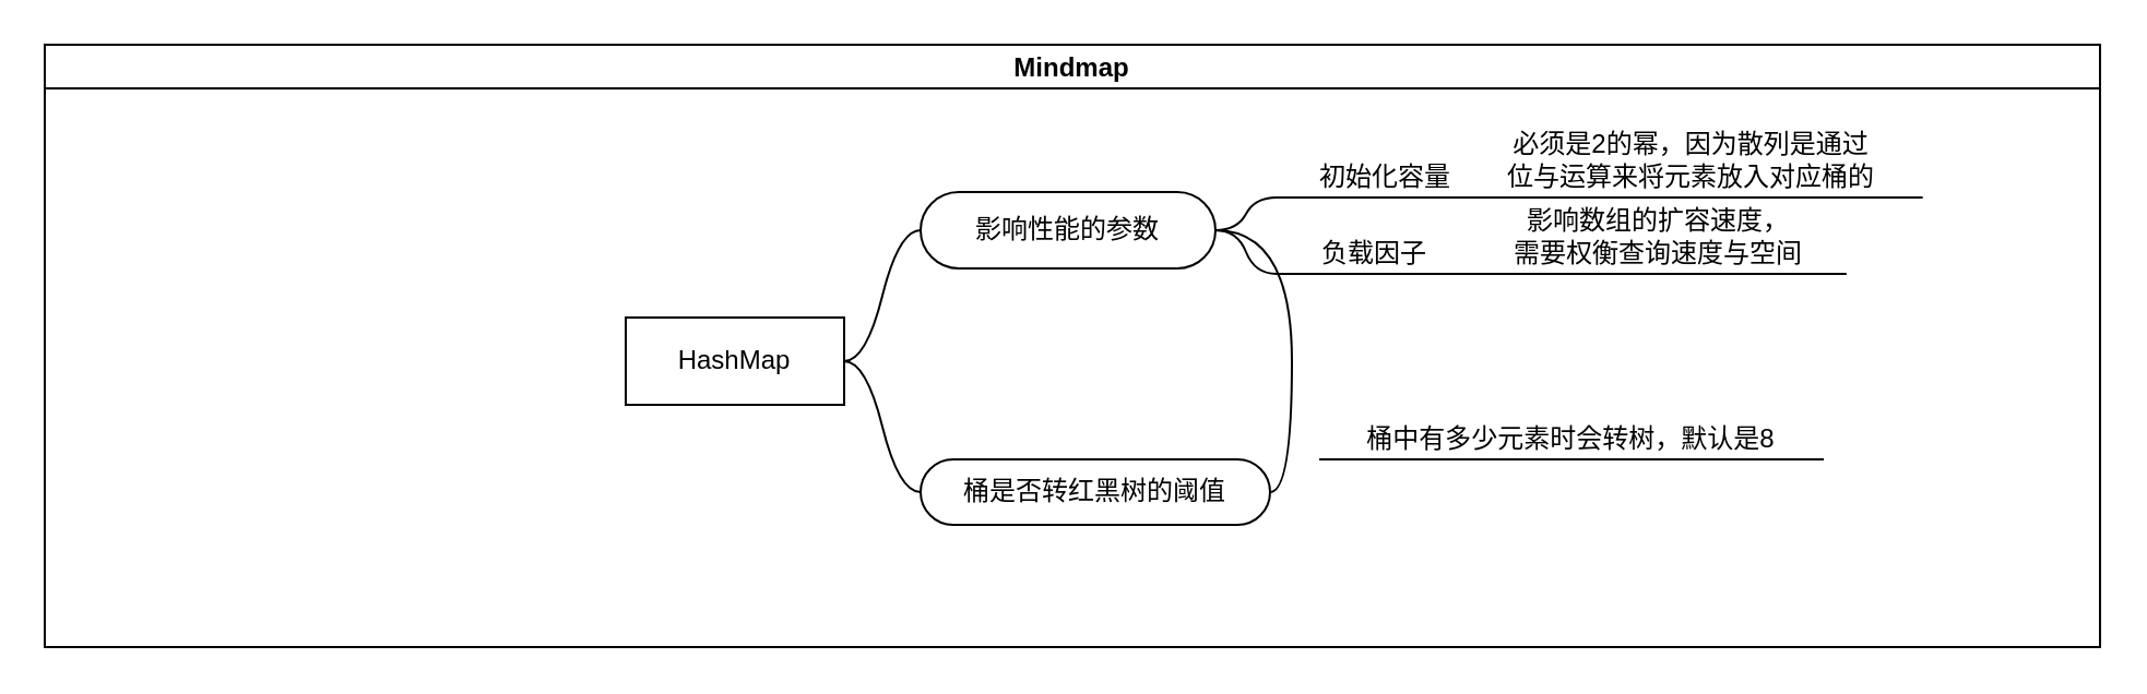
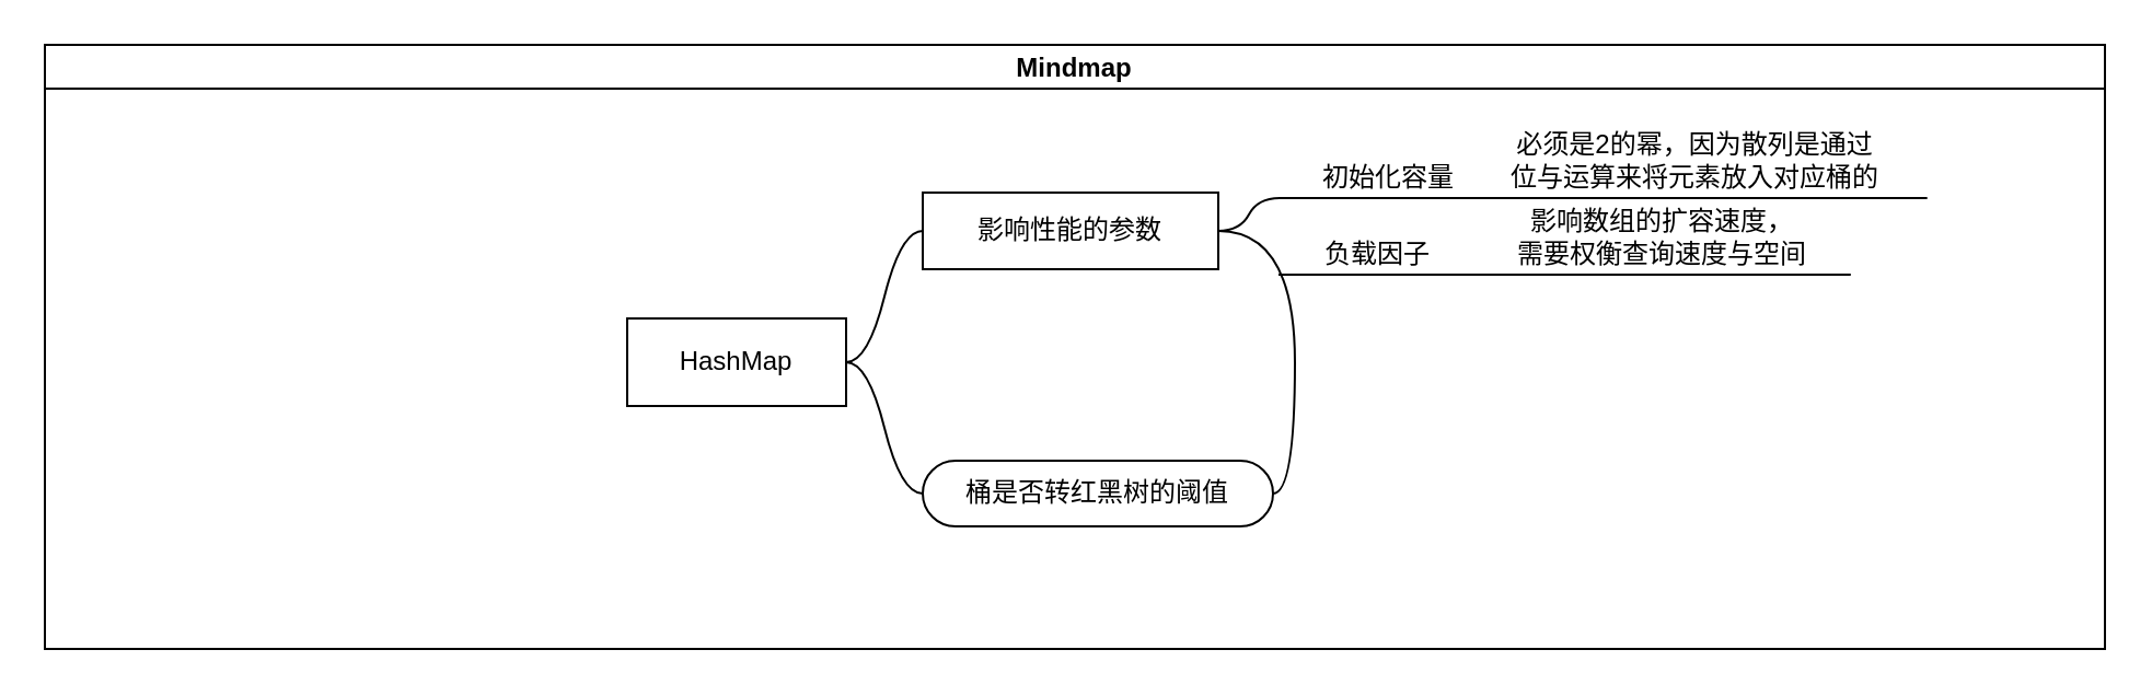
  <mxCell id="0" />
  <mxCell id="1" parent="0" />
  <mxCell id="2" value="Mindmap" style="swimlane;startSize=20;horizontal=1;containerType=tree;" vertex="1" parent="1"><mxGeometry x="20" y="20" width="941" height="276" as="geometry" /></mxCell>
  <mxCell id="3" value="" style="edgeStyle=entityRelationEdgeStyle;startArrow=none;endArrow=none;segment=10;curved=1;sourcePerimeterSpacing=0;targetPerimeterSpacing=0;rounded=0;" edge="1" parent="2" source="4" target="5"><mxGeometry relative="1" as="geometry" /></mxCell>
  <mxCell id="4" value="HashMap" style="whiteSpace=wrap;html=1;align=center;treeFolding=1;treeMoving=1;newEdgeStyle={&quot;edgeStyle&quot;:&quot;entityRelationEdgeStyle&quot;,&quot;startArrow&quot;:&quot;none&quot;,&quot;endArrow&quot;:&quot;none&quot;,&quot;segment&quot;:10,&quot;curved&quot;:1,&quot;sourcePerimeterSpacing&quot;:0,&quot;targetPerimeterSpacing&quot;:0};rounded=0;" vertex="1" parent="2"><mxGeometry x="266" y="125" width="100" height="40" as="geometry" /></mxCell>
- <mxCell id="5" value="影响性能的参数" style="whiteSpace=wrap;html=1;rounded=1;arcSize=50;align=center;verticalAlign=middle;strokeWidth=1;autosize=1;spacing=4;treeFolding=1;treeMoving=1;newEdgeStyle={&quot;edgeStyle&quot;:&quot;entityRelationEdgeStyle&quot;,&quot;startArrow&quot;:&quot;none&quot;,&quot;endArrow&quot;:&quot;none&quot;,&quot;segment&quot;:10,&quot;curved&quot;:1,&quot;sourcePerimeterSpacing&quot;:0,&quot;targetPerimeterSpacing&quot;:0};" vertex="1" parent="2"><mxGeometry x="401" y="67.5" width="135" height="35" as="geometry" /></mxCell>
+ <mxCell id="5" value="影响性能的参数" style="whiteSpace=wrap;html=1;arcSize=50;align=center;verticalAlign=middle;strokeWidth=1;autosize=1;spacing=4;treeFolding=1;treeMoving=1;newEdgeStyle={&quot;edgeStyle&quot;:&quot;entityRelationEdgeStyle&quot;,&quot;startArrow&quot;:&quot;none&quot;,&quot;endArrow&quot;:&quot;none&quot;,&quot;segment&quot;:10,&quot;curved&quot;:1,&quot;sourcePerimeterSpacing&quot;:0,&quot;targetPerimeterSpacing&quot;:0};rounded=0;" vertex="1" parent="2"><mxGeometry x="401" y="67.5" width="135" height="35" as="geometry" /></mxCell>
  <mxCell id="6" value="初始化容量" style="whiteSpace=wrap;html=1;shape=partialRectangle;top=0;left=0;bottom=1;right=0;points=[[0,1],[1,1]];fillColor=none;align=center;verticalAlign=bottom;routingCenterY=0.5;snapToPoint=1;recursiveResize=0;autosize=1;treeFolding=1;treeMoving=1;newEdgeStyle={&quot;edgeStyle&quot;:&quot;entityRelationEdgeStyle&quot;,&quot;startArrow&quot;:&quot;none&quot;,&quot;endArrow&quot;:&quot;none&quot;,&quot;segment&quot;:10,&quot;curved&quot;:1,&quot;sourcePerimeterSpacing&quot;:0,&quot;targetPerimeterSpacing&quot;:0};" vertex="1" parent="2"><mxGeometry x="564" y="40" width="100" height="30" as="geometry" /></mxCell>
  <mxCell id="7" value="" style="edgeStyle=entityRelationEdgeStyle;startArrow=none;endArrow=none;segment=10;curved=1;sourcePerimeterSpacing=0;targetPerimeterSpacing=0;rounded=0;exitX=1;exitY=0.5;exitDx=0;exitDy=0;" edge="1" target="6" parent="2" source="5"><mxGeometry relative="1" as="geometry"><mxPoint x="534" y="90" as="sourcePoint" /></mxGeometry></mxCell>
  <mxCell id="8" value="负载因子" style="whiteSpace=wrap;html=1;shape=partialRectangle;top=0;left=0;bottom=1;right=0;points=[[0,1],[1,1]];fillColor=none;align=center;verticalAlign=bottom;routingCenterY=0.5;snapToPoint=1;recursiveResize=0;autosize=1;treeFolding=1;treeMoving=1;newEdgeStyle={&quot;edgeStyle&quot;:&quot;entityRelationEdgeStyle&quot;,&quot;startArrow&quot;:&quot;none&quot;,&quot;endArrow&quot;:&quot;none&quot;,&quot;segment&quot;:10,&quot;curved&quot;:1,&quot;sourcePerimeterSpacing&quot;:0,&quot;targetPerimeterSpacing&quot;:0};" vertex="1" parent="2"><mxGeometry x="564" y="75" width="90" height="30" as="geometry" /></mxCell>
- <mxCell id="9" value="" style="edgeStyle=entityRelationEdgeStyle;startArrow=none;endArrow=none;segment=10;curved=1;sourcePerimeterSpacing=0;targetPerimeterSpacing=0;rounded=0;exitX=1;exitY=0.5;exitDx=0;exitDy=0;" edge="1" target="8" parent="2" source="5"><mxGeometry relative="1" as="geometry"><mxPoint x="534" y="135" as="sourcePoint" /></mxGeometry></mxCell>
  <mxCell id="10" value="" style="edgeStyle=entityRelationEdgeStyle;startArrow=none;endArrow=none;segment=10;curved=1;sourcePerimeterSpacing=0;targetPerimeterSpacing=0;rounded=0;exitX=1;exitY=1;exitDx=0;exitDy=0;" edge="1" target="11" source="6" parent="2"><mxGeometry relative="1" as="geometry"><mxPoint x="608" y="188" as="sourcePoint" /></mxGeometry></mxCell>
  <mxCell id="11" value="必须是2的幂，因为散列是通过&lt;br&gt;位与运算来将元素放入对应桶的" style="whiteSpace=wrap;html=1;shape=partialRectangle;top=0;left=0;bottom=1;right=0;points=[[0,1],[1,1]];fillColor=none;align=center;verticalAlign=bottom;routingCenterY=0.5;snapToPoint=1;recursiveResize=0;autosize=1;treeFolding=1;treeMoving=1;newEdgeStyle={&quot;edgeStyle&quot;:&quot;entityRelationEdgeStyle&quot;,&quot;startArrow&quot;:&quot;none&quot;,&quot;endArrow&quot;:&quot;none&quot;,&quot;segment&quot;:10,&quot;curved&quot;:1,&quot;sourcePerimeterSpacing&quot;:0,&quot;targetPerimeterSpacing&quot;:0};" vertex="1" parent="2"><mxGeometry x="649" y="30" width="210" height="40" as="geometry" /></mxCell>
  <mxCell id="12" value="" style="edgeStyle=entityRelationEdgeStyle;startArrow=none;endArrow=none;segment=10;curved=1;sourcePerimeterSpacing=0;targetPerimeterSpacing=0;rounded=0;exitX=1;exitY=1;exitDx=0;exitDy=0;" edge="1" target="13" source="8" parent="2"><mxGeometry relative="1" as="geometry"><mxPoint x="594" y="178" as="sourcePoint" /></mxGeometry></mxCell>
  <mxCell id="13" value="影响数组的扩容速度，&lt;br&gt;需要权衡查询速度与空间" style="whiteSpace=wrap;html=1;shape=partialRectangle;top=0;left=0;bottom=1;right=0;points=[[0,1],[1,1]];fillColor=none;align=center;verticalAlign=bottom;routingCenterY=0.5;snapToPoint=1;recursiveResize=0;autosize=1;treeFolding=1;treeMoving=1;newEdgeStyle={&quot;edgeStyle&quot;:&quot;entityRelationEdgeStyle&quot;,&quot;startArrow&quot;:&quot;none&quot;,&quot;endArrow&quot;:&quot;none&quot;,&quot;segment&quot;:10,&quot;curved&quot;:1,&quot;sourcePerimeterSpacing&quot;:0,&quot;targetPerimeterSpacing&quot;:0};" vertex="1" parent="2"><mxGeometry x="654" y="65" width="170" height="40" as="geometry" /></mxCell>
  <mxCell id="14" value="" style="edgeStyle=entityRelationEdgeStyle;startArrow=none;endArrow=none;segment=10;curved=1;sourcePerimeterSpacing=0;targetPerimeterSpacing=0;rounded=0;" edge="1" target="15" source="4" parent="2"><mxGeometry relative="1" as="geometry"><mxPoint x="426" y="235" as="sourcePoint" /></mxGeometry></mxCell>
  <mxCell id="15" value="桶是否转红黑树的阈值" style="whiteSpace=wrap;html=1;rounded=1;arcSize=50;align=center;verticalAlign=middle;strokeWidth=1;autosize=1;spacing=4;treeFolding=1;treeMoving=1;newEdgeStyle={&quot;edgeStyle&quot;:&quot;entityRelationEdgeStyle&quot;,&quot;startArrow&quot;:&quot;none&quot;,&quot;endArrow&quot;:&quot;none&quot;,&quot;segment&quot;:10,&quot;curved&quot;:1,&quot;sourcePerimeterSpacing&quot;:0,&quot;targetPerimeterSpacing&quot;:0};" vertex="1" parent="2"><mxGeometry x="401" y="190" width="160" height="30" as="geometry" /></mxCell>
- <mxCell id="16" value="桶中有多少元素时会转树，默认是8" style="whiteSpace=wrap;html=1;shape=partialRectangle;top=0;left=0;bottom=1;right=0;points=[[0,1],[1,1]];fillColor=none;align=center;verticalAlign=bottom;routingCenterY=0.5;snapToPoint=1;recursiveResize=0;autosize=1;treeFolding=1;treeMoving=1;newEdgeStyle={&quot;edgeStyle&quot;:&quot;entityRelationEdgeStyle&quot;,&quot;startArrow&quot;:&quot;none&quot;,&quot;endArrow&quot;:&quot;none&quot;,&quot;segment&quot;:10,&quot;curved&quot;:1,&quot;sourcePerimeterSpacing&quot;:0,&quot;targetPerimeterSpacing&quot;:0};" vertex="1" parent="2"><mxGeometry x="584" y="160" width="230" height="30" as="geometry" /></mxCell>
  <mxCell id="17" value="" style="edgeStyle=entityRelationEdgeStyle;startArrow=none;endArrow=none;segment=10;curved=1;sourcePerimeterSpacing=0;targetPerimeterSpacing=0;rounded=0;" edge="1" target="5" parent="2" source="15"><mxGeometry x="641" y="195" width="80" height="20" as="geometry" /></mxCell>
